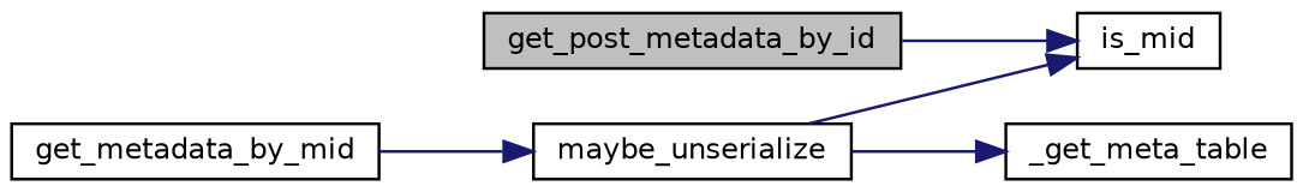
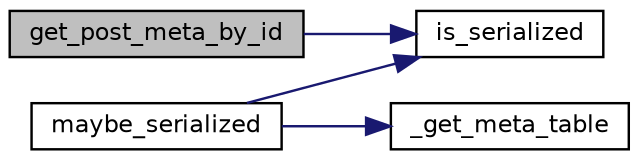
  digraph {
    rankdir=LR
    node [color=black fillcolor=white fontname=Helvetica fontsize=10 shape=record style=filled]
    edge [color=midnightblue fontname=Helvetica fontsize=10 labelfontname=Helvetica labelfontsize=10 style=solid]
-   n1 [fillcolor=grey75 fontcolor=black height=0.2 label=get_post_metadata_by_id width=0.4]
-   n2 [height=0.2 label=is_mid width=0.4]
-   n3 [height=0.2 label=get_metadata_by_mid width=0.4]
-   n4 [height=0.2 label=maybe_unserialize width=0.4]
+   n1 [fillcolor=grey75 fontcolor=black height=0.2 label=get_post_meta_by_id width=0.4]
+   n2 [height=0.2 label=is_serialized width=0.4]
+   n4 [height=0.2 label=maybe_serialized width=0.4]
    n5 [height=0.2 label=_get_meta_table width=0.4]
    n1 -> n2
-   n3 -> n4
    n4 -> n2
    n4 -> n5
  }
